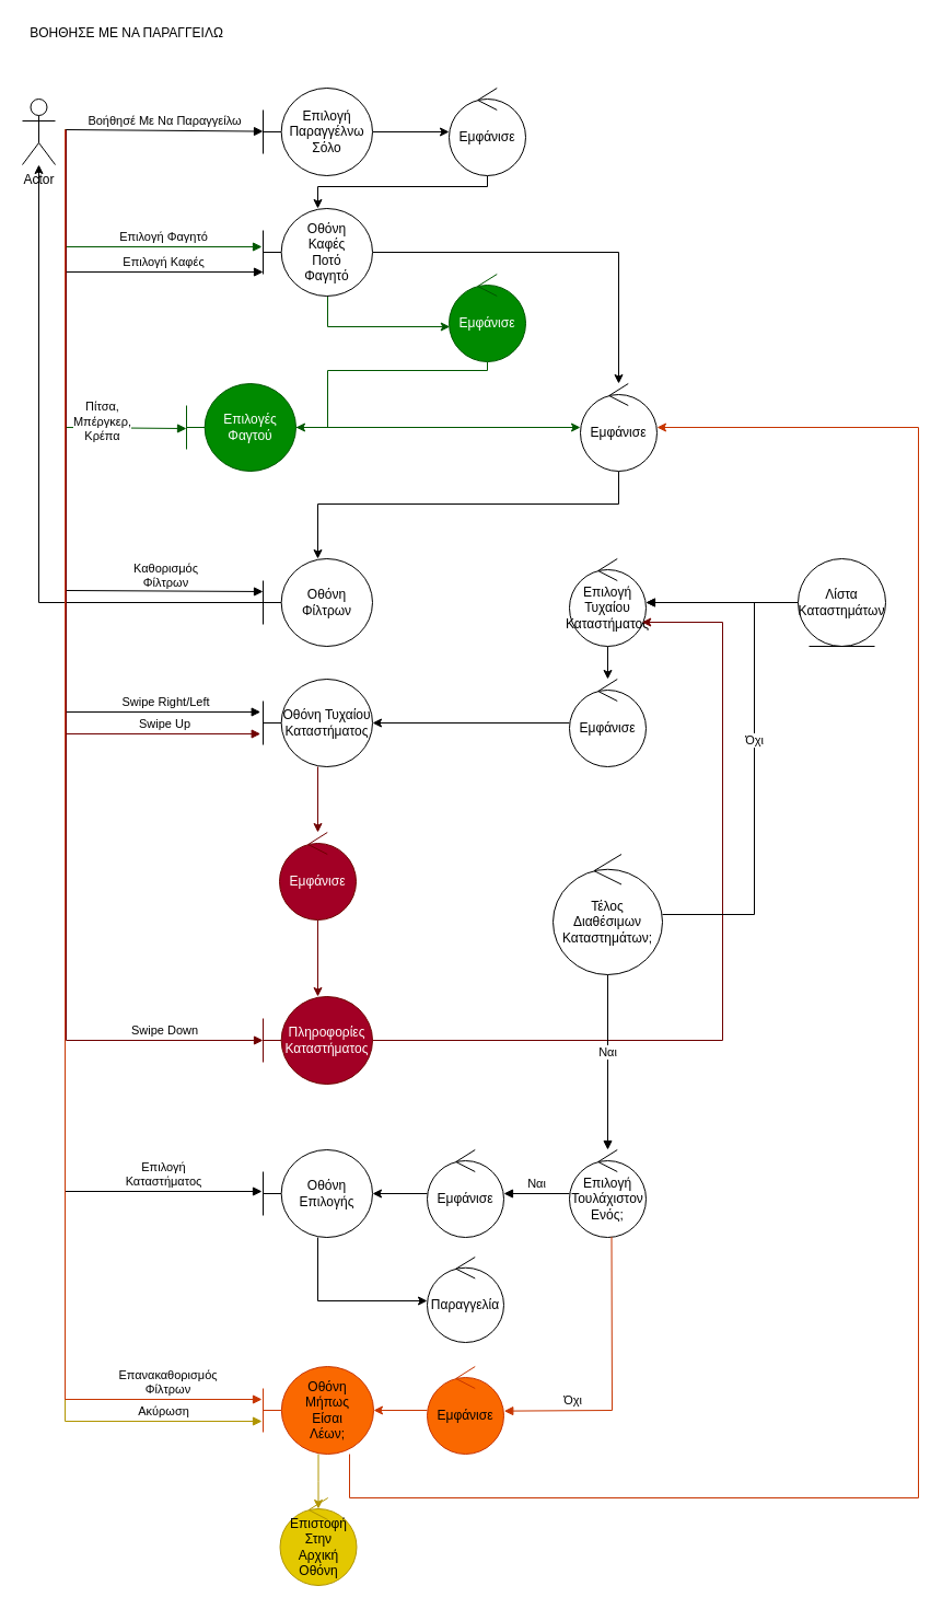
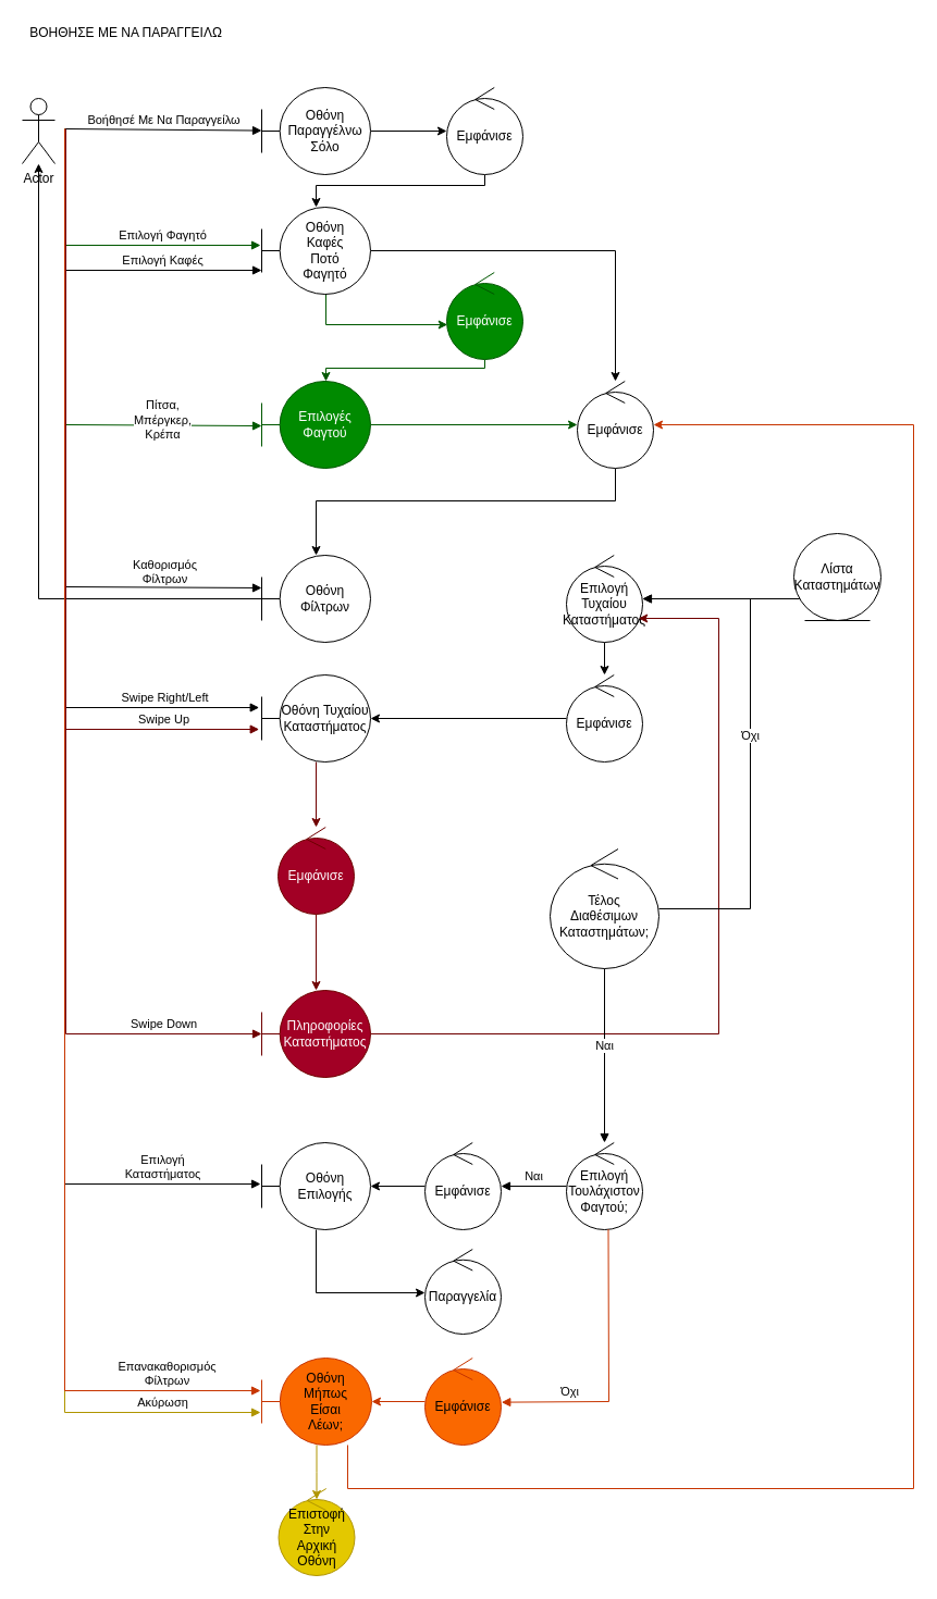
  <mxCell id="0" />
  <mxCell id="1" parent="0" />
  <mxCell id="2" value="Actor" style="shape=umlActor;verticalLabelPosition=bottom;verticalAlign=top;html=1;" vertex="1" parent="1"><mxGeometry x="20" y="90" width="30" height="60" as="geometry" /></mxCell>
  <mxCell id="3" style="edgeStyle=orthogonalEdgeStyle;rounded=0;orthogonalLoop=1;jettySize=auto;html=1;" edge="1" parent="1" source="4" target="34"><mxGeometry relative="1" as="geometry" /></mxCell>
- <mxCell id="4" value="Επιλογή Παραγγέλνω&lt;br&gt;Σόλο" style="shape=umlBoundary;whiteSpace=wrap;html=1;" vertex="1" parent="1"><mxGeometry x="240" y="80" width="100" height="80" as="geometry" /></mxCell>
+ <mxCell id="4" value="Οθόνη Παραγγέλνω&lt;br&gt;Σόλο" style="shape=umlBoundary;whiteSpace=wrap;html=1;" vertex="1" parent="1"><mxGeometry x="240" y="80" width="100" height="80" as="geometry" /></mxCell>
  <mxCell id="5" value="Βοήθησέ Με Να Παραγγείλω" style="html=1;verticalAlign=bottom;endArrow=block;rounded=0;" edge="1" parent="1" target="4"><mxGeometry width="80" relative="1" as="geometry"><mxPoint x="59" y="118" as="sourcePoint" /><mxPoint x="170" y="119.5" as="targetPoint" /></mxGeometry></mxCell>
  <mxCell id="6" style="edgeStyle=orthogonalEdgeStyle;rounded=0;orthogonalLoop=1;jettySize=auto;html=1;" edge="1" parent="1" source="8" target="31"><mxGeometry relative="1" as="geometry" /></mxCell>
  <mxCell id="7" style="edgeStyle=orthogonalEdgeStyle;rounded=0;orthogonalLoop=1;jettySize=auto;html=1;fillColor=#008a00;strokeColor=#005700;" edge="1" parent="1" source="8" target="26"><mxGeometry relative="1" as="geometry"><Array as="points"><mxPoint x="299" y="298" /></Array></mxGeometry></mxCell>
  <mxCell id="8" value="Οθόνη&lt;br&gt;Καφές&lt;br&gt;Ποτό&lt;br&gt;Φαγητό" style="shape=umlBoundary;whiteSpace=wrap;html=1;" vertex="1" parent="1"><mxGeometry x="240" y="190" width="100" height="80" as="geometry" /></mxCell>
  <mxCell id="9" value="Επιλογή Καφές" style="html=1;verticalAlign=bottom;endArrow=block;rounded=0;entryX=0;entryY=0.725;entryDx=0;entryDy=0;entryPerimeter=0;" edge="1" parent="1" target="8"><mxGeometry x="0.409" width="80" relative="1" as="geometry"><mxPoint x="60" y="120" as="sourcePoint" /><mxPoint x="230" y="260" as="targetPoint" /><Array as="points"><mxPoint x="60" y="248" /></Array><mxPoint as="offset" /></mxGeometry></mxCell>
  <mxCell id="10" style="edgeStyle=orthogonalEdgeStyle;rounded=0;orthogonalLoop=1;jettySize=auto;html=1;" edge="1" parent="1" source="11" target="2"><mxGeometry relative="1" as="geometry" /></mxCell>
  <mxCell id="11" value="Οθόνη&lt;br&gt;Φίλτρων" style="shape=umlBoundary;whiteSpace=wrap;html=1;" vertex="1" parent="1"><mxGeometry x="240" y="510" width="100" height="80" as="geometry" /></mxCell>
  <mxCell id="12" value="Καθορισμός&lt;br&gt;Φίλτρων" style="html=1;verticalAlign=bottom;endArrow=block;rounded=0;" edge="1" parent="1"><mxGeometry x="0.702" y="-1" width="80" relative="1" as="geometry"><mxPoint x="60" y="120" as="sourcePoint" /><mxPoint x="240" y="540" as="targetPoint" /><Array as="points"><mxPoint x="60" y="539" /></Array><mxPoint as="offset" /></mxGeometry></mxCell>
  <mxCell id="13" value="" style="edgeStyle=orthogonalEdgeStyle;rounded=0;orthogonalLoop=1;jettySize=auto;html=1;fillColor=#a20025;strokeColor=#6F0000;" edge="1" parent="1" source="14" target="37"><mxGeometry relative="1" as="geometry" /></mxCell>
  <mxCell id="14" value="Οθόνη Τυχαίου&lt;br&gt;Καταστήματος" style="shape=umlBoundary;whiteSpace=wrap;html=1;" vertex="1" parent="1"><mxGeometry x="240" y="620" width="100" height="80" as="geometry" /></mxCell>
  <mxCell id="15" style="edgeStyle=orthogonalEdgeStyle;rounded=0;orthogonalLoop=1;jettySize=auto;html=1;" edge="1" parent="1" source="16" target="14"><mxGeometry relative="1" as="geometry" /></mxCell>
  <mxCell id="16" value="Εμφάνισε" style="ellipse;shape=umlControl;whiteSpace=wrap;html=1;" vertex="1" parent="1"><mxGeometry x="520" y="620" width="70" height="80" as="geometry" /></mxCell>
  <mxCell id="17" style="edgeStyle=orthogonalEdgeStyle;rounded=0;orthogonalLoop=1;jettySize=auto;html=1;" edge="1" parent="1" source="18" target="16"><mxGeometry relative="1" as="geometry" /></mxCell>
  <mxCell id="18" value="Επιλογή&lt;br&gt;Τυχαίου&lt;br&gt;Καταστήματος" style="ellipse;shape=umlControl;whiteSpace=wrap;html=1;" vertex="1" parent="1"><mxGeometry x="520" y="510" width="70" height="80" as="geometry" /></mxCell>
  <mxCell id="19" style="edgeStyle=orthogonalEdgeStyle;rounded=0;orthogonalLoop=1;jettySize=auto;html=1;" edge="1" parent="1" source="20" target="18"><mxGeometry relative="1" as="geometry"><Array as="points"><mxPoint x="639" y="550" /><mxPoint x="639" y="550" /></Array></mxGeometry></mxCell>
- <mxCell id="20" value="Λίστα&lt;br&gt;Καταστημάτων" style="ellipse;shape=umlEntity;whiteSpace=wrap;html=1;" vertex="1" parent="1"><mxGeometry x="729" y="510" width="80" height="80" as="geometry" /></mxCell>
+ <mxCell id="20" value="Λίστα&lt;br&gt;Καταστημάτων" style="ellipse;shape=umlEntity;whiteSpace=wrap;html=1;" vertex="1" parent="1"><mxGeometry x="729" y="490" width="80" height="80" as="geometry" /></mxCell>
  <mxCell id="21" value="Swipe Right/Left" style="html=1;verticalAlign=bottom;endArrow=block;rounded=0;entryX=-0.023;entryY=0.375;entryDx=0;entryDy=0;entryPerimeter=0;" edge="1" parent="1" target="14"><mxGeometry x="0.756" width="80" relative="1" as="geometry"><mxPoint x="60" y="120" as="sourcePoint" /><mxPoint x="238" y="562" as="targetPoint" /><Array as="points"><mxPoint x="60" y="650" /></Array><mxPoint as="offset" /></mxGeometry></mxCell>
  <mxCell id="22" style="edgeStyle=orthogonalEdgeStyle;rounded=0;orthogonalLoop=1;jettySize=auto;html=1;fillColor=#a20025;strokeColor=#6F0000;" edge="1" parent="1" source="23" target="18"><mxGeometry relative="1" as="geometry"><mxPoint x="650" y="800" as="targetPoint" /><Array as="points"><mxPoint x="660" y="950" /><mxPoint x="660" y="568" /></Array></mxGeometry></mxCell>
  <mxCell id="23" value="Πληροφορίες&lt;br&gt;Καταστήματος" style="shape=umlBoundary;whiteSpace=wrap;html=1;fillColor=#a20025;fontColor=#ffffff;strokeColor=#6F0000;" vertex="1" parent="1"><mxGeometry x="240" y="910" width="100" height="80" as="geometry" /></mxCell>
  <mxCell id="24" value="Τέλος&lt;br&gt;Διαθέσιμων&lt;br&gt;Καταστημάτων;" style="ellipse;shape=umlControl;whiteSpace=wrap;html=1;" vertex="1" parent="1"><mxGeometry x="505" y="780" width="100" height="110" as="geometry" /></mxCell>
  <mxCell id="25" style="edgeStyle=orthogonalEdgeStyle;rounded=0;orthogonalLoop=1;jettySize=auto;html=1;fillColor=#008a00;strokeColor=#005700;" edge="1" parent="1" source="26" target="28"><mxGeometry relative="1" as="geometry"><Array as="points"><mxPoint x="445" y="338" /><mxPoint x="299" y="338" /></Array></mxGeometry></mxCell>
  <mxCell id="26" value="Εμφάνισε" style="ellipse;shape=umlControl;whiteSpace=wrap;html=1;fillColor=#008a00;fontColor=#ffffff;strokeColor=#005700;" vertex="1" parent="1"><mxGeometry x="410" y="250" width="70" height="80" as="geometry" /></mxCell>
  <mxCell id="27" style="edgeStyle=orthogonalEdgeStyle;rounded=0;orthogonalLoop=1;jettySize=auto;html=1;fillColor=#008a00;strokeColor=#005700;" edge="1" parent="1" source="28" target="31"><mxGeometry relative="1" as="geometry" /></mxCell>
- <mxCell id="28" value="Επιλογές&lt;br&gt;Φαγτού" style="shape=umlBoundary;whiteSpace=wrap;html=1;fillColor=#008a00;fontColor=#ffffff;strokeColor=#005700;" vertex="1" parent="1"><mxGeometry x="170" y="350" width="100" height="80" as="geometry" /></mxCell>
+ <mxCell id="28" value="Επιλογές&lt;br&gt;Φαγτού" style="shape=umlBoundary;whiteSpace=wrap;html=1;fillColor=#008a00;fontColor=#ffffff;strokeColor=#005700;" vertex="1" parent="1"><mxGeometry x="240" y="350" width="100" height="80" as="geometry" /></mxCell>
  <mxCell id="29" value="Επιλογή Φαγητό" style="html=1;verticalAlign=bottom;endArrow=block;rounded=0;fillColor=#008a00;strokeColor=#005700;" edge="1" parent="1"><mxGeometry x="0.366" width="80" relative="1" as="geometry"><mxPoint x="60" y="120" as="sourcePoint" /><mxPoint x="239" y="225" as="targetPoint" /><Array as="points"><mxPoint x="60" y="225" /></Array><mxPoint as="offset" /></mxGeometry></mxCell>
  <mxCell id="30" style="edgeStyle=orthogonalEdgeStyle;rounded=0;orthogonalLoop=1;jettySize=auto;html=1;" edge="1" parent="1" source="31" target="11"><mxGeometry relative="1" as="geometry"><Array as="points"><mxPoint x="565" y="460" /><mxPoint x="290" y="460" /></Array></mxGeometry></mxCell>
  <mxCell id="31" value="Εμφάνισε" style="ellipse;shape=umlControl;whiteSpace=wrap;html=1;" vertex="1" parent="1"><mxGeometry x="530" y="350" width="70" height="80" as="geometry" /></mxCell>
  <mxCell id="32" value="Πίτσα, &lt;br&gt;Μπέργκερ, &lt;br&gt;Κρέπα" style="html=1;verticalAlign=bottom;endArrow=block;rounded=0;entryX=0;entryY=0.513;entryDx=0;entryDy=0;entryPerimeter=0;fillColor=#008a00;strokeColor=#005700;" edge="1" parent="1" target="28"><mxGeometry x="0.596" y="-17" width="80" relative="1" as="geometry"><mxPoint x="60" y="120" as="sourcePoint" /><mxPoint x="560" y="310" as="targetPoint" /><Array as="points"><mxPoint x="60" y="390" /></Array><mxPoint as="offset" /></mxGeometry></mxCell>
  <mxCell id="33" style="edgeStyle=orthogonalEdgeStyle;rounded=0;orthogonalLoop=1;jettySize=auto;html=1;" edge="1" parent="1" source="34" target="8"><mxGeometry relative="1" as="geometry"><mxPoint x="430" y="230" as="targetPoint" /><Array as="points"><mxPoint x="445" y="170" /><mxPoint x="290" y="170" /></Array></mxGeometry></mxCell>
  <mxCell id="34" value="Εμφάνισε" style="ellipse;shape=umlControl;whiteSpace=wrap;html=1;" vertex="1" parent="1"><mxGeometry x="410" y="80" width="70" height="80" as="geometry" /></mxCell>
  <mxCell id="35" value="Swipe Up" style="html=1;verticalAlign=bottom;endArrow=block;rounded=0;fillColor=#a20025;strokeColor=#6F0000;entryX=-0.023;entryY=0.625;entryDx=0;entryDy=0;entryPerimeter=0;" edge="1" parent="1" target="14"><mxGeometry x="0.759" width="80" relative="1" as="geometry"><mxPoint x="60" y="120" as="sourcePoint" /><mxPoint x="240" y="674" as="targetPoint" /><Array as="points"><mxPoint x="60" y="670" /></Array><mxPoint as="offset" /></mxGeometry></mxCell>
  <mxCell id="36" value="" style="edgeStyle=orthogonalEdgeStyle;rounded=0;orthogonalLoop=1;jettySize=auto;html=1;fillColor=#a20025;strokeColor=#6F0000;" edge="1" parent="1" source="37" target="23"><mxGeometry relative="1" as="geometry"><Array as="points"><mxPoint x="290" y="760" /><mxPoint x="290" y="760" /></Array></mxGeometry></mxCell>
  <mxCell id="37" value="Εμφάνισε" style="ellipse;shape=umlControl;whiteSpace=wrap;html=1;fillColor=#a20025;fontColor=#ffffff;strokeColor=#6F0000;" vertex="1" parent="1"><mxGeometry x="255" y="760" width="70" height="80" as="geometry" /></mxCell>
  <mxCell id="38" value="Swipe Down" style="html=1;verticalAlign=bottom;endArrow=block;rounded=0;fillColor=#a20025;strokeColor=#6F0000;" edge="1" parent="1"><mxGeometry x="0.822" width="80" relative="1" as="geometry"><mxPoint x="60" y="118" as="sourcePoint" /><mxPoint x="240" y="950" as="targetPoint" /><Array as="points"><mxPoint x="60" y="950" /></Array><mxPoint as="offset" /></mxGeometry></mxCell>
  <mxCell id="39" value="ΒΟΗΘΗΣΕ ΜΕ ΝΑ ΠΑΡΑΓΓΕΙΛΩ" style="text;html=1;align=center;verticalAlign=middle;resizable=0;points=[];autosize=1;strokeColor=none;fillColor=none;" vertex="1" parent="1"><mxGeometry x="20" y="20" width="190" height="20" as="geometry" /></mxCell>
  <mxCell id="40" value="Ναι" style="html=1;verticalAlign=bottom;endArrow=block;rounded=0;" edge="1" parent="1" source="24" target="45"><mxGeometry width="80" relative="1" as="geometry"><mxPoint x="605" y="840" as="sourcePoint" /><mxPoint x="555" y="1010" as="targetPoint" /></mxGeometry></mxCell>
  <mxCell id="41" style="edgeStyle=orthogonalEdgeStyle;rounded=0;orthogonalLoop=1;jettySize=auto;html=1;" edge="1" parent="1" source="42" target="44"><mxGeometry relative="1" as="geometry" /></mxCell>
  <mxCell id="42" value="Εμφάνισε" style="ellipse;shape=umlControl;whiteSpace=wrap;html=1;" vertex="1" parent="1"><mxGeometry x="390" y="1050" width="70" height="80" as="geometry" /></mxCell>
  <mxCell id="43" style="edgeStyle=orthogonalEdgeStyle;rounded=0;orthogonalLoop=1;jettySize=auto;html=1;" edge="1" parent="1" source="44" target="58"><mxGeometry relative="1" as="geometry"><Array as="points"><mxPoint x="290" y="1188" /></Array></mxGeometry></mxCell>
  <mxCell id="44" value="Οθόνη&lt;br&gt;Επιλογής" style="shape=umlBoundary;whiteSpace=wrap;html=1;" vertex="1" parent="1"><mxGeometry x="240" y="1050" width="100" height="80" as="geometry" /></mxCell>
- <mxCell id="45" value="Επιλογή&lt;br&gt;Τουλάχιστον&lt;br&gt;Ενός;" style="ellipse;shape=umlControl;whiteSpace=wrap;html=1;" vertex="1" parent="1"><mxGeometry x="520" y="1050" width="70" height="80" as="geometry" /></mxCell>
+ <mxCell id="45" value="Επιλογή&lt;br&gt;Τουλάχιστον&lt;br&gt;Φαγτού;" style="ellipse;shape=umlControl;whiteSpace=wrap;html=1;" vertex="1" parent="1"><mxGeometry x="520" y="1050" width="70" height="80" as="geometry" /></mxCell>
  <mxCell id="46" value="Επιλογή&lt;br&gt;Καταστήματος" style="html=1;verticalAlign=bottom;endArrow=block;rounded=0;" edge="1" parent="1"><mxGeometry x="0.844" width="80" relative="1" as="geometry"><mxPoint x="59" y="118" as="sourcePoint" /><mxPoint x="239" y="1088" as="targetPoint" /><Array as="points"><mxPoint x="59" y="1088" /></Array><mxPoint as="offset" /></mxGeometry></mxCell>
  <mxCell id="47" value="Ναι" style="html=1;verticalAlign=bottom;endArrow=block;rounded=0;" edge="1" parent="1" source="45" target="42"><mxGeometry width="80" relative="1" as="geometry"><mxPoint x="439" y="1038" as="sourcePoint" /><mxPoint x="519" y="1038" as="targetPoint" /></mxGeometry></mxCell>
  <mxCell id="48" value="Όχι" style="html=1;verticalAlign=bottom;endArrow=block;rounded=0;" edge="1" parent="1" source="24" target="18"><mxGeometry width="80" relative="1" as="geometry"><mxPoint x="609" y="668" as="sourcePoint" /><mxPoint x="689" y="668" as="targetPoint" /><Array as="points"><mxPoint x="689" y="835" /><mxPoint x="689" y="550" /></Array></mxGeometry></mxCell>
  <mxCell id="49" value="Όχι" style="html=1;verticalAlign=bottom;endArrow=block;rounded=0;exitX=0.55;exitY=0.995;exitDx=0;exitDy=0;exitPerimeter=0;entryX=1.004;entryY=0.508;entryDx=0;entryDy=0;entryPerimeter=0;fillColor=#fa6800;strokeColor=#C73500;" edge="1" parent="1" source="45" target="51"><mxGeometry x="0.506" width="80" relative="1" as="geometry"><mxPoint x="369" y="1258" as="sourcePoint" /><mxPoint x="559" y="1268" as="targetPoint" /><Array as="points"><mxPoint x="559" y="1288" /></Array><mxPoint as="offset" /></mxGeometry></mxCell>
  <mxCell id="50" style="edgeStyle=orthogonalEdgeStyle;rounded=0;orthogonalLoop=1;jettySize=auto;html=1;fillColor=#fa6800;strokeColor=#C73500;" edge="1" parent="1" source="51" target="54"><mxGeometry relative="1" as="geometry" /></mxCell>
  <mxCell id="51" value="Εμφάνισε" style="ellipse;shape=umlControl;whiteSpace=wrap;html=1;fillColor=#fa6800;fontColor=#000000;strokeColor=#C73500;" vertex="1" parent="1"><mxGeometry x="390" y="1248" width="70" height="80" as="geometry" /></mxCell>
  <mxCell id="52" style="edgeStyle=orthogonalEdgeStyle;rounded=0;orthogonalLoop=1;jettySize=auto;html=1;fillColor=#fa6800;strokeColor=#C73500;" edge="1" parent="1" source="54" target="31"><mxGeometry relative="1" as="geometry"><Array as="points"><mxPoint x="319" y="1368" /><mxPoint x="839" y="1368" /><mxPoint x="839" y="390" /></Array></mxGeometry></mxCell>
  <mxCell id="53" style="edgeStyle=orthogonalEdgeStyle;rounded=0;orthogonalLoop=1;jettySize=auto;html=1;fillColor=#e3c800;strokeColor=#B09500;" edge="1" parent="1" source="54"><mxGeometry relative="1" as="geometry"><mxPoint x="290.5" y="1378" as="targetPoint" /></mxGeometry></mxCell>
  <mxCell id="54" value="Οθόνη&lt;br&gt;Μήπως&lt;br&gt;Είσαι&lt;br&gt;Λέων;" style="shape=umlBoundary;whiteSpace=wrap;html=1;direction=east;fillColor=#fa6800;fontColor=#000000;strokeColor=#C73500;" vertex="1" parent="1"><mxGeometry x="240" y="1248" width="101" height="80" as="geometry" /></mxCell>
  <mxCell id="55" value="Ακύρωση" style="html=1;verticalAlign=bottom;endArrow=block;rounded=0;fillColor=#e3c800;strokeColor=#B09500;" edge="1" parent="1"><mxGeometry x="0.868" width="80" relative="1" as="geometry"><mxPoint x="59" y="118" as="sourcePoint" /><mxPoint x="239" y="1298" as="targetPoint" /><Array as="points"><mxPoint x="59" y="1298" /></Array><mxPoint as="offset" /></mxGeometry></mxCell>
  <mxCell id="56" value="Επανακαθορισμός&lt;br&gt;Φίλτρων" style="html=1;verticalAlign=bottom;endArrow=block;rounded=0;fillColor=#fa6800;strokeColor=#C73500;" edge="1" parent="1"><mxGeometry x="0.87" width="80" relative="1" as="geometry"><mxPoint x="59" y="118" as="sourcePoint" /><mxPoint x="239" y="1278" as="targetPoint" /><Array as="points"><mxPoint x="59" y="1278" /></Array><mxPoint x="1" as="offset" /></mxGeometry></mxCell>
  <mxCell id="57" value="Επιστοφή&lt;br&gt;Στην&lt;br&gt;Αρχική&lt;br&gt;Οθόνη" style="ellipse;shape=umlControl;whiteSpace=wrap;html=1;fillColor=#e3c800;fontColor=#000000;strokeColor=#B09500;" vertex="1" parent="1"><mxGeometry x="255.5" y="1368" width="70" height="80" as="geometry" /></mxCell>
  <mxCell id="58" value="Παραγγελία" style="ellipse;shape=umlControl;whiteSpace=wrap;html=1;" vertex="1" parent="1"><mxGeometry x="390" y="1148" width="70" height="78" as="geometry" /></mxCell>
